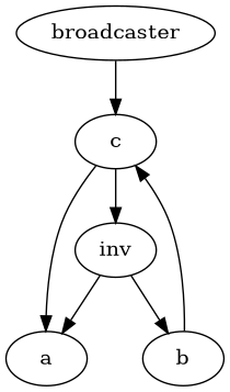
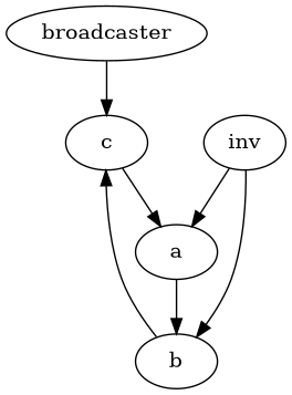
  digraph {
    broadcaster
    c
    a
    b
    inv
    broadcaster -> c
    c -> a
-   c -> inv
+   a -> b
    b -> c
    inv -> a
    inv -> b
  }
